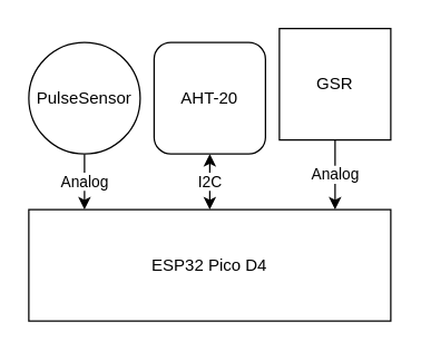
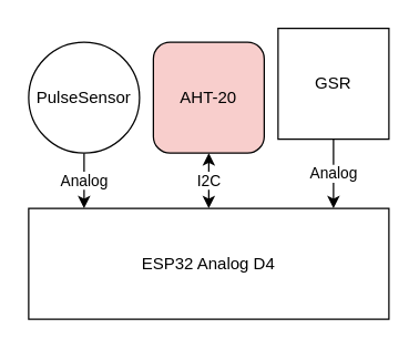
  <mxCell id="0" />
  <mxCell id="1" parent="0" />
  <mxCell id="2" value="Analog" style="edgeStyle=orthogonalEdgeStyle;rounded=0;orthogonalLoop=1;jettySize=auto;html=1;exitX=0.5;exitY=1;exitDx=0;exitDy=0;entryX=0.25;entryY=0;entryDx=0;entryDy=0;" edge="1" parent="1" source="3"><mxGeometry relative="1" as="geometry"><mxPoint x="60" y="150" as="targetPoint" /></mxGeometry></mxCell>
  <mxCell id="3" value="PulseSensor" style="ellipse;whiteSpace=wrap;html=1;aspect=fixed;" vertex="1" parent="1"><mxGeometry x="20" y="30" width="80" height="80" as="geometry" /></mxCell>
  <mxCell id="4" value="Analog" style="edgeStyle=orthogonalEdgeStyle;rounded=0;orthogonalLoop=1;jettySize=auto;html=1;entryX=0.75;entryY=0;entryDx=0;entryDy=0;exitX=0.5;exitY=1;exitDx=0;exitDy=0;" edge="1" parent="1" source="6"><mxGeometry relative="1" as="geometry"><mxPoint x="270" y="70" as="sourcePoint" /><mxPoint x="240" y="150" as="targetPoint" /><Array as="points" /></mxGeometry></mxCell>
  <mxCell id="5" value="I2C" style="endArrow=classic;startArrow=classic;html=1;rounded=0;entryX=0.5;entryY=1;entryDx=0;entryDy=0;exitX=0.5;exitY=0;exitDx=0;exitDy=0;" edge="1" parent="1" target="7"><mxGeometry width="50" height="50" relative="1" as="geometry"><mxPoint x="150" y="150" as="sourcePoint" /><mxPoint x="150" y="70" as="targetPoint" /></mxGeometry></mxCell>
  <mxCell id="6" value="GSR" style="whiteSpace=wrap;html=1;aspect=fixed;" vertex="1" parent="1"><mxGeometry x="200" y="20" width="80" height="80" as="geometry" /></mxCell>
- <mxCell id="7" value="AHT-20" style="rounded=1;whiteSpace=wrap;html=1;" vertex="1" parent="1"><mxGeometry x="110" y="30" width="80" height="80" as="geometry" /></mxCell>
- <mxCell id="8" value="ESP32 Pico D4" style="rounded=0;whiteSpace=wrap;html=1;" vertex="1" parent="1"><mxGeometry x="20" y="150" width="260" height="80" as="geometry" /></mxCell>
+ <mxCell id="7" value="AHT-20" style="rounded=1;whiteSpace=wrap;html=1;fillColor=#f8cecc;" vertex="1" parent="1"><mxGeometry x="110" y="30" width="80" height="80" as="geometry" /></mxCell>
+ <mxCell id="8" value="ESP32 Analog D4" style="rounded=0;whiteSpace=wrap;html=1;" vertex="1" parent="1"><mxGeometry x="20" y="150" width="260" height="80" as="geometry" /></mxCell>
